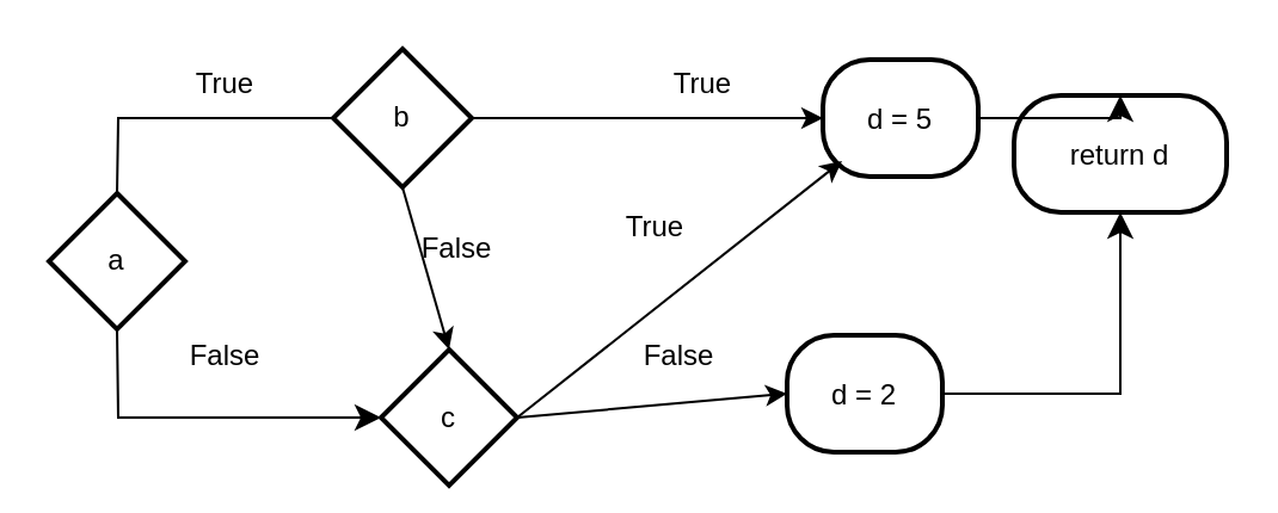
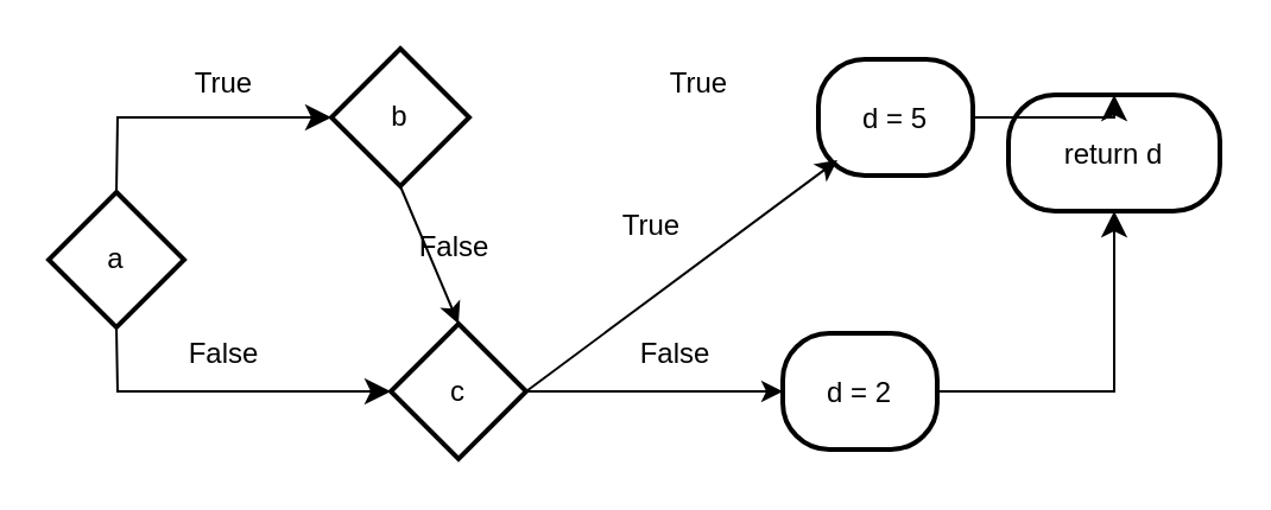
  <mxCell id="0" />
  <mxCell id="1" parent="0" />
  <mxCell id="2" value="a" style="rhombus;strokeWidth=2;whiteSpace=wrap;" vertex="1" parent="1"><mxGeometry x="20" y="80.5" width="57" height="57" as="geometry" /></mxCell>
  <mxCell id="3" value="b" style="rhombus;strokeWidth=2;whiteSpace=wrap;" vertex="1" parent="1"><mxGeometry x="139" y="20" width="58" height="58" as="geometry" /></mxCell>
- <mxCell id="4" value="c" style="rhombus;strokeWidth=2;whiteSpace=wrap;" vertex="1" parent="1"><mxGeometry x="159" y="146" width="57" height="57" as="geometry" /></mxCell>
+ <mxCell id="4" value="c" style="rhombus;strokeWidth=2;whiteSpace=wrap;" vertex="1" parent="1"><mxGeometry x="164" y="136" width="57" height="57" as="geometry" /></mxCell>
  <mxCell id="5" value="d = 5" style="rounded=1;arcSize=40;strokeWidth=2" vertex="1" parent="1"><mxGeometry x="344" y="24.5" width="65" height="49" as="geometry" /></mxCell>
  <mxCell id="6" value="d = 2" style="rounded=1;arcSize=40;strokeWidth=2" vertex="1" parent="1"><mxGeometry x="329" y="140" width="65" height="49" as="geometry" /></mxCell>
  <mxCell id="7" value="return d" style="rounded=1;arcSize=40;strokeWidth=2" vertex="1" parent="1"><mxGeometry x="424" y="39.5" width="89" height="49" as="geometry" /></mxCell>
  <mxCell id="8" value="" style="edgeStyle=elbowEdgeStyle;elbow=horizontal;endArrow=classic;html=1;curved=0;rounded=0;endSize=8;startSize=8;exitX=0.5;exitY=1;exitDx=0;exitDy=0;entryX=0;entryY=0.5;entryDx=0;entryDy=0;" edge="1" parent="1" source="2" target="4"><mxGeometry width="50" height="50" relative="1" as="geometry"><mxPoint x="134" y="86" as="sourcePoint" /><mxPoint x="184" y="36" as="targetPoint" /><Array as="points"><mxPoint x="49" y="166" /></Array></mxGeometry></mxCell>
  <mxCell id="9" value="True" style="text;strokeColor=none;align=center;fillColor=none;html=1;verticalAlign=middle;whiteSpace=wrap;rounded=0;" vertex="1" parent="1"><mxGeometry x="64" y="20" width="60" height="30" as="geometry" /></mxCell>
- <mxCell id="10" value="" style="edgeStyle=elbowEdgeStyle;elbow=horizontal;endArrow=none;html=1;curved=0;rounded=0;endSize=8;startSize=8;exitX=0.5;exitY=0;exitDx=0;exitDy=0;" edge="1" parent="1" source="2" target="3"><mxGeometry width="50" height="50" relative="1" as="geometry"><mxPoint x="48.5" y="84.5" as="sourcePoint" /><mxPoint x="164" y="112" as="targetPoint" /><Array as="points"><mxPoint x="49" y="113" /></Array></mxGeometry></mxCell>
+ <mxCell id="10" value="" style="edgeStyle=elbowEdgeStyle;elbow=horizontal;endArrow=classic;html=1;curved=0;rounded=0;endSize=8;startSize=8;exitX=0.5;exitY=0;exitDx=0;exitDy=0;" edge="1" parent="1" source="2" target="3"><mxGeometry width="50" height="50" relative="1" as="geometry"><mxPoint x="48.5" y="84.5" as="sourcePoint" /><mxPoint x="164" y="112" as="targetPoint" /><Array as="points"><mxPoint x="49" y="113" /></Array></mxGeometry></mxCell>
  <mxCell id="11" value="False" style="text;strokeColor=none;align=center;fillColor=none;html=1;verticalAlign=middle;whiteSpace=wrap;rounded=0;" vertex="1" parent="1"><mxGeometry x="64" y="133.5" width="60" height="30" as="geometry" /></mxCell>
  <mxCell id="12" value="" style="endArrow=classic;html=1;rounded=0;exitX=0.5;exitY=1;exitDx=0;exitDy=0;entryX=0.5;entryY=0;entryDx=0;entryDy=0;" edge="1" parent="1" source="3" target="4"><mxGeometry width="50" height="50" relative="1" as="geometry"><mxPoint x="134" y="86" as="sourcePoint" /><mxPoint x="184" y="36" as="targetPoint" /></mxGeometry></mxCell>
  <mxCell id="13" value="False" style="text;strokeColor=none;align=center;fillColor=none;html=1;verticalAlign=middle;whiteSpace=wrap;rounded=0;" vertex="1" parent="1"><mxGeometry x="161" y="89" width="60" height="30" as="geometry" /></mxCell>
- <mxCell id="14" value="" style="endArrow=classic;html=1;rounded=0;exitX=1;exitY=0.5;exitDx=0;exitDy=0;entryX=0;entryY=0.5;entryDx=0;entryDy=0;" edge="1" parent="1" source="3" target="5"><mxGeometry width="50" height="50" relative="1" as="geometry"><mxPoint x="134" y="90" as="sourcePoint" /><mxPoint x="184" y="40" as="targetPoint" /></mxGeometry></mxCell>
  <mxCell id="15" value="True" style="text;strokeColor=none;align=center;fillColor=none;html=1;verticalAlign=middle;whiteSpace=wrap;rounded=0;" vertex="1" parent="1"><mxGeometry x="264" y="20" width="60" height="30" as="geometry" /></mxCell>
  <mxCell id="16" value="" style="endArrow=classic;html=1;rounded=0;exitX=1;exitY=0.5;exitDx=0;exitDy=0;entryX=0;entryY=0.5;entryDx=0;entryDy=0;" edge="1" parent="1" source="4" target="6"><mxGeometry width="50" height="50" relative="1" as="geometry"><mxPoint x="264" y="163.5" as="sourcePoint" /><mxPoint x="502" y="163.5" as="targetPoint" /></mxGeometry></mxCell>
  <mxCell id="17" value="" style="endArrow=classic;html=1;rounded=0;exitX=1;exitY=0.5;exitDx=0;exitDy=0;entryX=0.123;entryY=0.867;entryDx=0;entryDy=0;entryPerimeter=0;" edge="1" parent="1" source="4" target="5"><mxGeometry width="50" height="50" relative="1" as="geometry"><mxPoint x="134" y="86" as="sourcePoint" /><mxPoint x="344" y="70" as="targetPoint" /></mxGeometry></mxCell>
  <mxCell id="18" value="True" style="text;strokeColor=none;align=center;fillColor=none;html=1;verticalAlign=middle;whiteSpace=wrap;rounded=0;" vertex="1" parent="1"><mxGeometry x="244" y="79.5" width="60" height="30" as="geometry" /></mxCell>
  <mxCell id="19" value="False" style="text;strokeColor=none;align=center;fillColor=none;html=1;verticalAlign=middle;whiteSpace=wrap;rounded=0;" vertex="1" parent="1"><mxGeometry x="254" y="133.5" width="60" height="30" as="geometry" /></mxCell>
  <mxCell id="20" value="" style="edgeStyle=segmentEdgeStyle;endArrow=classic;html=1;curved=0;rounded=0;endSize=8;startSize=8;entryX=0.5;entryY=0;entryDx=0;entryDy=0;exitX=1;exitY=0.5;exitDx=0;exitDy=0;" edge="1" parent="1" source="5" target="7"><mxGeometry width="50" height="50" relative="1" as="geometry"><mxPoint x="134" y="86" as="sourcePoint" /><mxPoint x="184" y="36" as="targetPoint" /></mxGeometry></mxCell>
  <mxCell id="21" value="" style="edgeStyle=segmentEdgeStyle;endArrow=classic;html=1;curved=0;rounded=0;endSize=8;startSize=8;entryX=0.5;entryY=1;entryDx=0;entryDy=0;exitX=1;exitY=0.5;exitDx=0;exitDy=0;" edge="1" parent="1" source="6" target="7"><mxGeometry width="50" height="50" relative="1" as="geometry"><mxPoint x="419" y="55" as="sourcePoint" /><mxPoint x="549" y="80" as="targetPoint" /></mxGeometry></mxCell>
